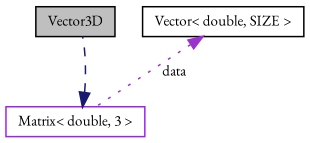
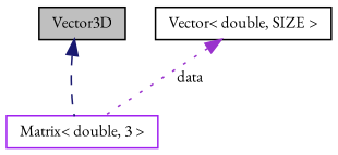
  digraph {
    fontname="EB Garamond"
    node [color=black fillcolor=white fontname="EB Garamond" fontsize=10 shape=record style=filled]
    edge [dir=back fontname="EB Garamond" fontsize=10 labelfontname=Helvetica labelfontsize=10]
    n1 [fillcolor=grey75 fontcolor=black height=0.2 label=Vector3D width=0.4]
    n2 [color=purple height=0.2 label="Matrix\< double, 3 \>" width=0.4]
    n3 [height=0.2 label="Vector\< double, SIZE \>" width=0.4]
-   n2 -> n1 [color=midnightblue style=dashed]
+   n1 -> n2 [color=midnightblue style=dashed]
    n3 -> n2 [color=darkorchid3 label=" data" style=dotted]
  }
